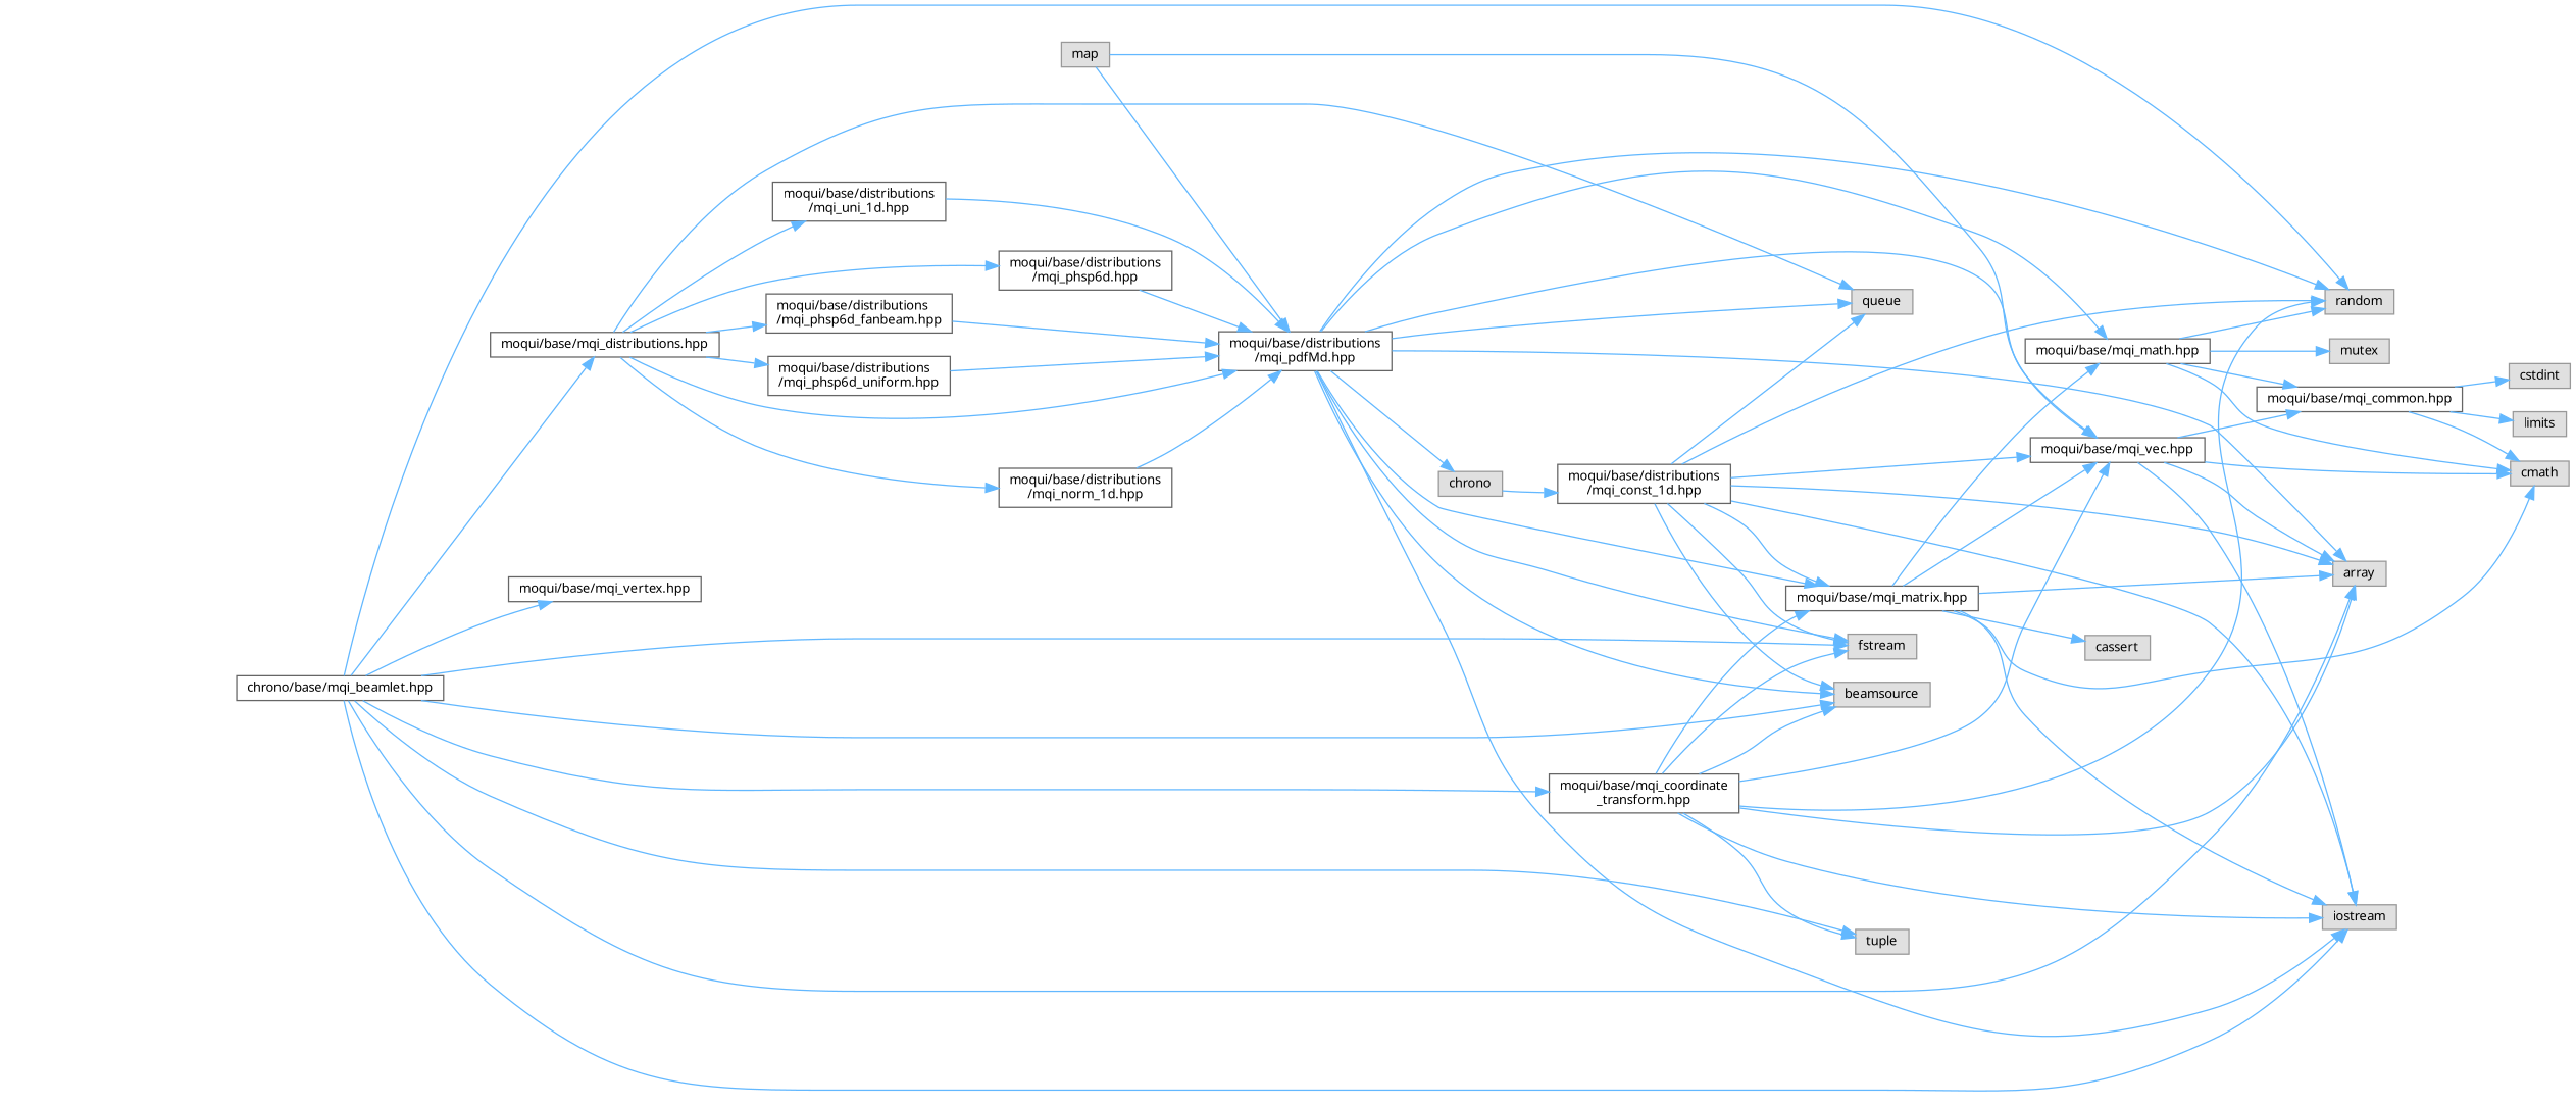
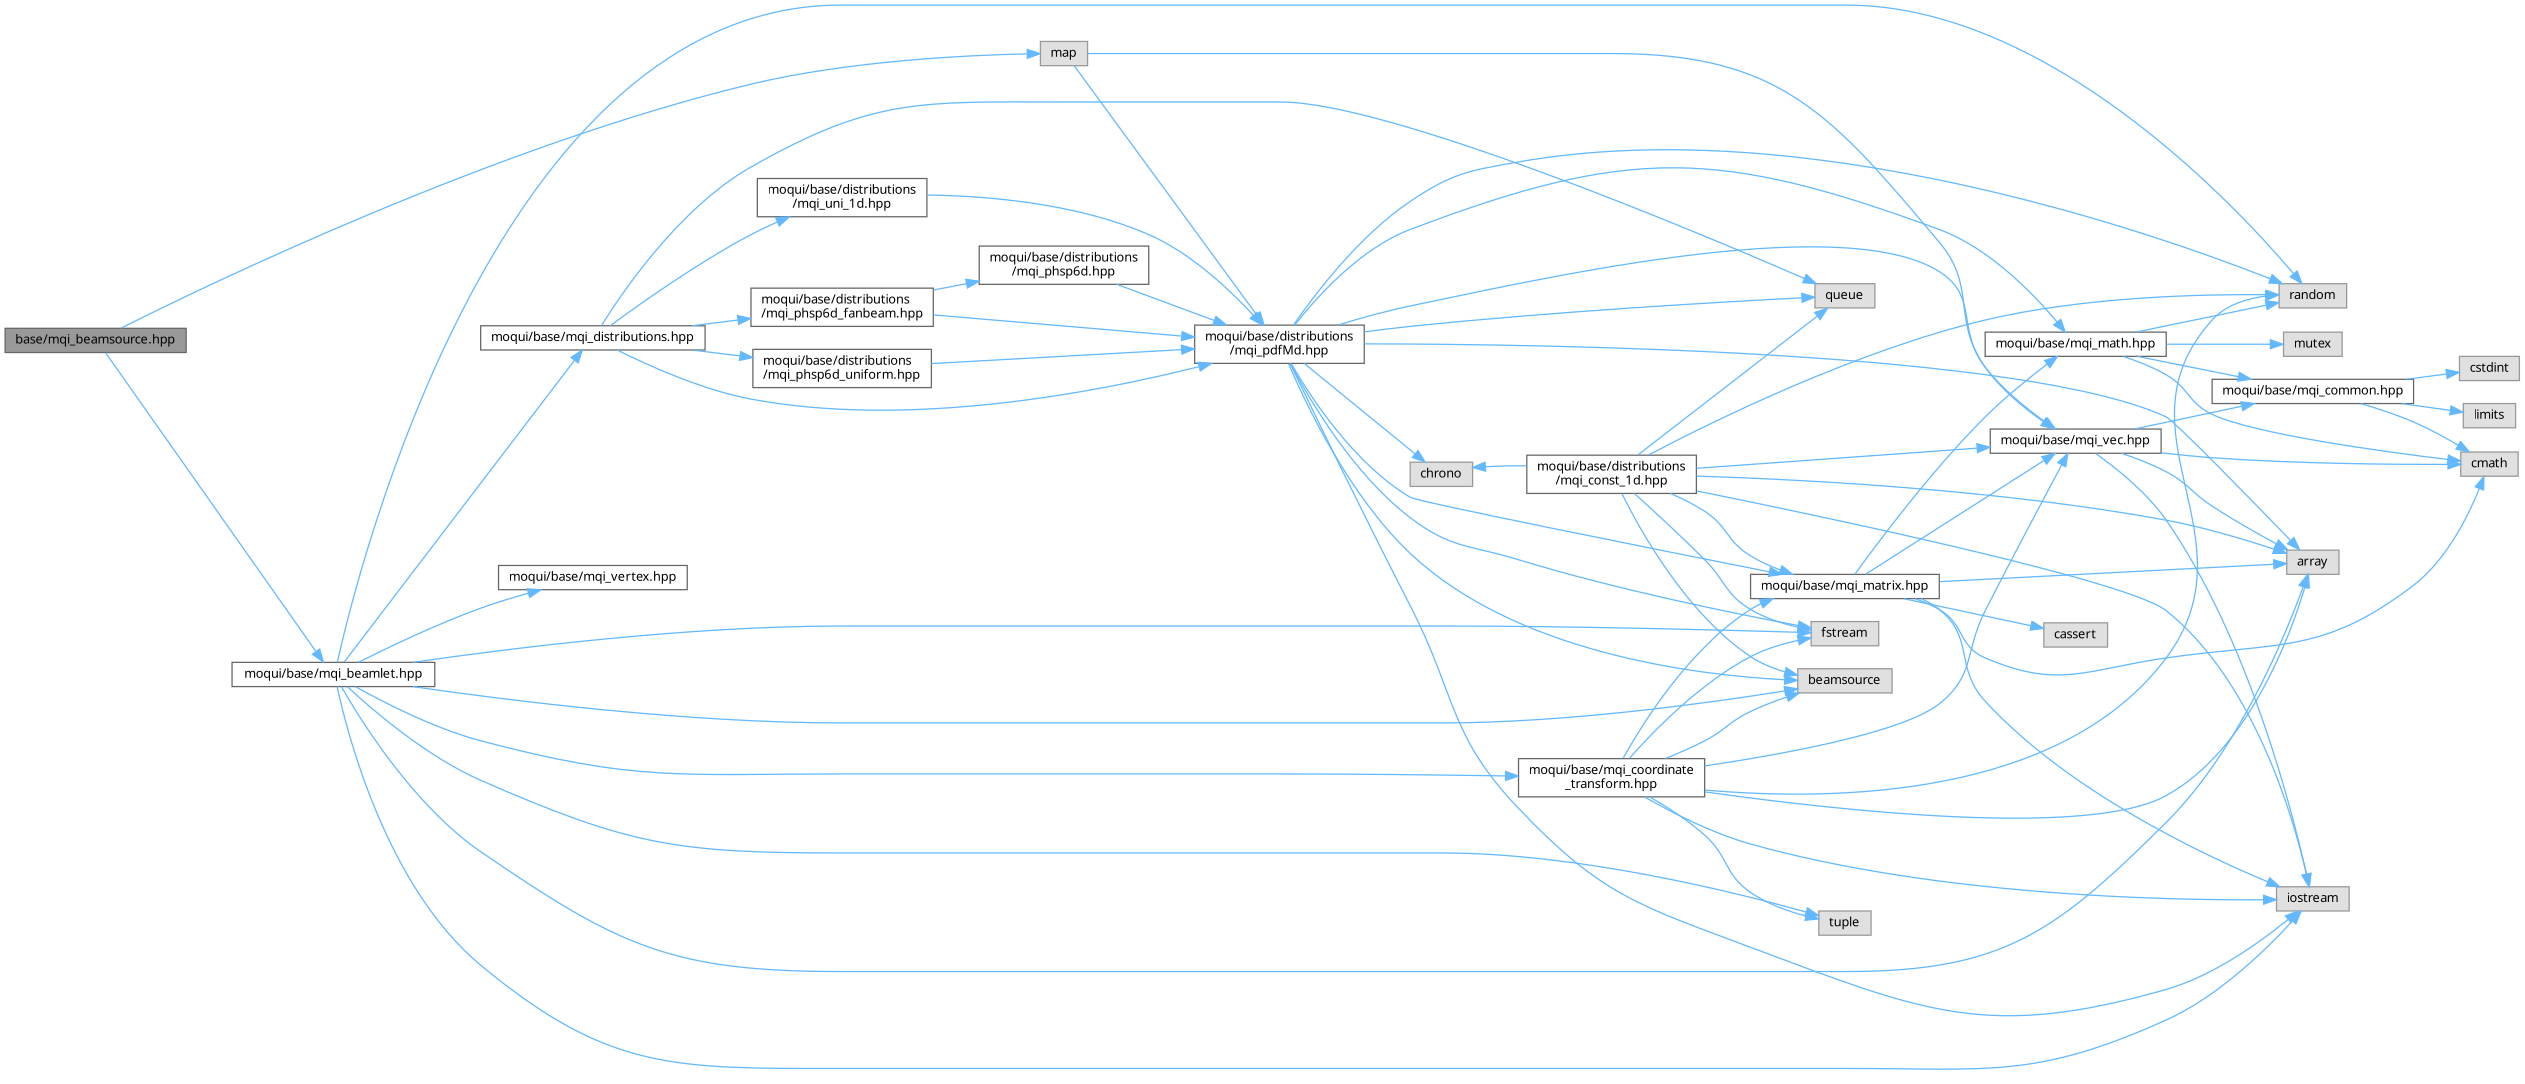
  digraph {
    fontname="Noto Sans"
    rankdir=LR
    node [color=grey40 fillcolor=white fontname="Noto Sans" fontsize=10 shape=box style=filled]
    edge [color=steelblue1 fontname="Noto Sans" fontsize=10 labelfontname=Helvetica labelfontsize=10 style=solid]
+   n1 [color=gray40 fillcolor=grey60 fontcolor=black height=0.2 label="base/mqi_beamsource.hpp" width=0.4]
    n2 [color=grey60 fillcolor="#E0E0E0" height=0.2 label=map width=0.4]
-   n3 [height=0.2 label="chrono/base/mqi_beamlet.hpp" width=0.4]
+   n3 [height=0.2 label="moqui/base/mqi_beamlet.hpp" width=0.4]
    n4 [height=0.2 label="moqui/base/mqi_vec.hpp" width=0.4]
    n5 [height=0.2 label="moqui/base/distributions\l/mqi_pdfMd.hpp" width=0.4]
    n6 [color=grey60 fillcolor="#E0E0E0" height=0.2 label=array width=0.4]
    n7 [color=grey60 fillcolor="#E0E0E0" height=0.2 label=fstream width=0.4]
    n8 [color=grey60 fillcolor="#E0E0E0" height=0.2 label=beamsource width=0.4]
    n9 [color=grey60 fillcolor="#E0E0E0" height=0.2 label=iostream width=0.4]
    n10 [color=grey60 fillcolor="#E0E0E0" height=0.2 label=random width=0.4]
    n11 [color=grey60 fillcolor="#E0E0E0" height=0.2 label=tuple width=0.4]
    n12 [height=0.2 label="moqui/base/mqi_coordinate\l_transform.hpp" width=0.4]
    n13 [height=0.2 label="moqui/base/mqi_distributions.hpp" width=0.4]
    n14 [height=0.2 label="moqui/base/mqi_vertex.hpp" width=0.4]
    n15 [height=0.2 label="moqui/base/mqi_matrix.hpp" width=0.4]
-   n16 [height=0.2 label="moqui/base/distributions\l/mqi_norm_1d.hpp" width=0.4]
    n17 [height=0.2 label="moqui/base/distributions\l/mqi_uni_1d.hpp" width=0.4]
    n18 [height=0.2 label="moqui/base/distributions\l/mqi_phsp6d.hpp" width=0.4]
    n19 [height=0.2 label="moqui/base/distributions\l/mqi_phsp6d_fanbeam.hpp" width=0.4]
    n20 [height=0.2 label="moqui/base/distributions\l/mqi_phsp6d_uniform.hpp" width=0.4]
    n21 [color=grey60 fillcolor="#E0E0E0" height=0.2 label=queue width=0.4]
    n22 [color=grey60 fillcolor="#E0E0E0" height=0.2 label=cassert width=0.4]
    n23 [color=grey60 fillcolor="#E0E0E0" height=0.2 label=cmath width=0.4]
    n24 [height=0.2 label="moqui/base/mqi_math.hpp" width=0.4]
    n25 [height=0.2 label="moqui/base/mqi_common.hpp" width=0.4]
    n26 [color=grey60 fillcolor="#E0E0E0" height=0.2 label=mutex width=0.4]
    n27 [color=grey60 fillcolor="#E0E0E0" height=0.2 label=cstdint width=0.4]
    n28 [color=grey60 fillcolor="#E0E0E0" height=0.2 label=limits width=0.4]
    n29 [height=0.2 label="moqui/base/distributions\l/mqi_const_1d.hpp" width=0.4]
    n30 [color=grey60 fillcolor="#E0E0E0" height=0.2 label=chrono width=0.4]
+   n1 -> n2
+   n1 -> n3
    n2 -> n4
    n2 -> n5
    n3 -> n6
    n3 -> n7
    n3 -> n8
    n3 -> n9
    n3 -> n10
    n3 -> n11
    n3 -> n12
    n3 -> n13
    n3 -> n14
    n4 -> n6
    n4 -> n9
    n4 -> n23
    n4 -> n25
    n5 -> n4
    n5 -> n6
    n5 -> n7
    n5 -> n8
    n5 -> n9
    n5 -> n10
    n5 -> n15
    n5 -> n21
    n5 -> n24
    n5 -> n30
    n12 -> n4
    n12 -> n6
    n12 -> n7
    n12 -> n8
    n12 -> n9
    n12 -> n10
    n12 -> n11
    n12 -> n15
    n13 -> n5
-   n13 -> n16
    n13 -> n17
-   n13 -> n18
+   n19 -> n18
    n13 -> n19
    n13 -> n20
    n13 -> n21
    n15 -> n4
    n15 -> n6
    n15 -> n9
    n15 -> n22
    n15 -> n23
    n15 -> n24
-   n16 -> n5
    n17 -> n5
    n18 -> n5
    n19 -> n5
    n20 -> n5
    n24 -> n10
    n24 -> n23
    n24 -> n25
    n24 -> n26
    n25 -> n23
    n25 -> n27
    n25 -> n28
    n29 -> n4
    n29 -> n6
    n29 -> n7
    n29 -> n8
    n29 -> n9
    n29 -> n10
    n29 -> n15
    n29 -> n21
-   n30 -> n29
+   n29 -> n30
  }
